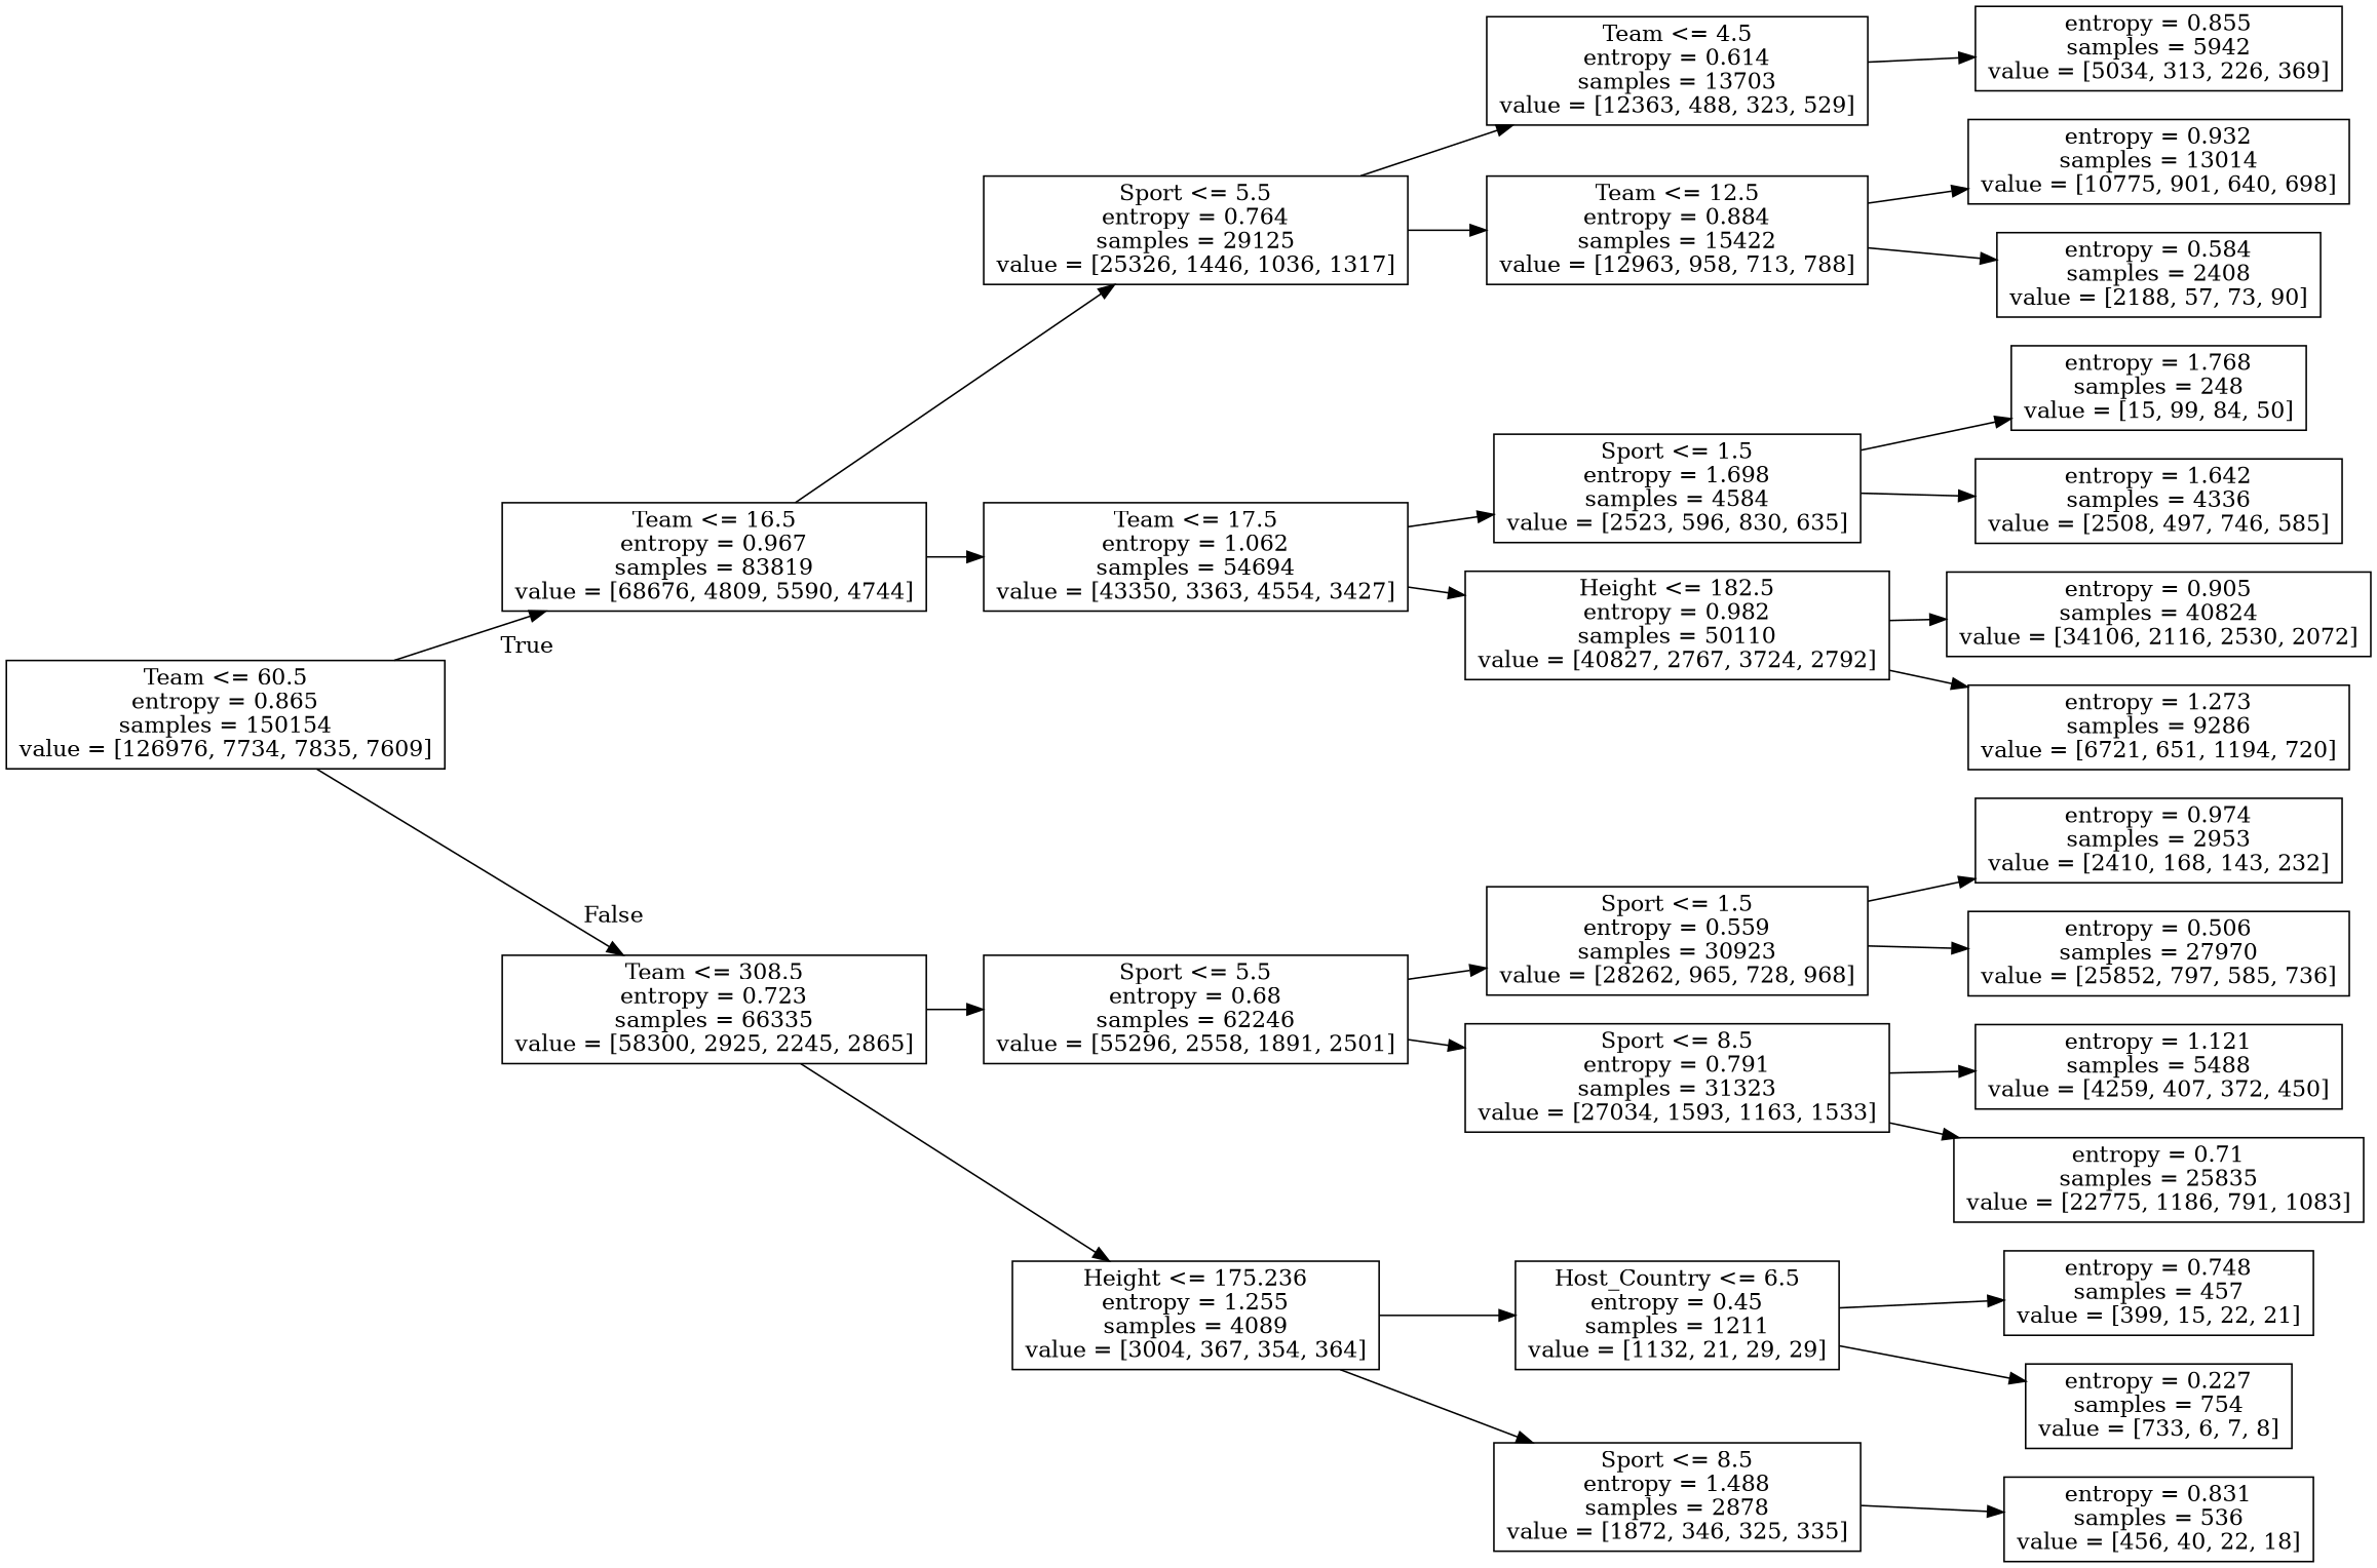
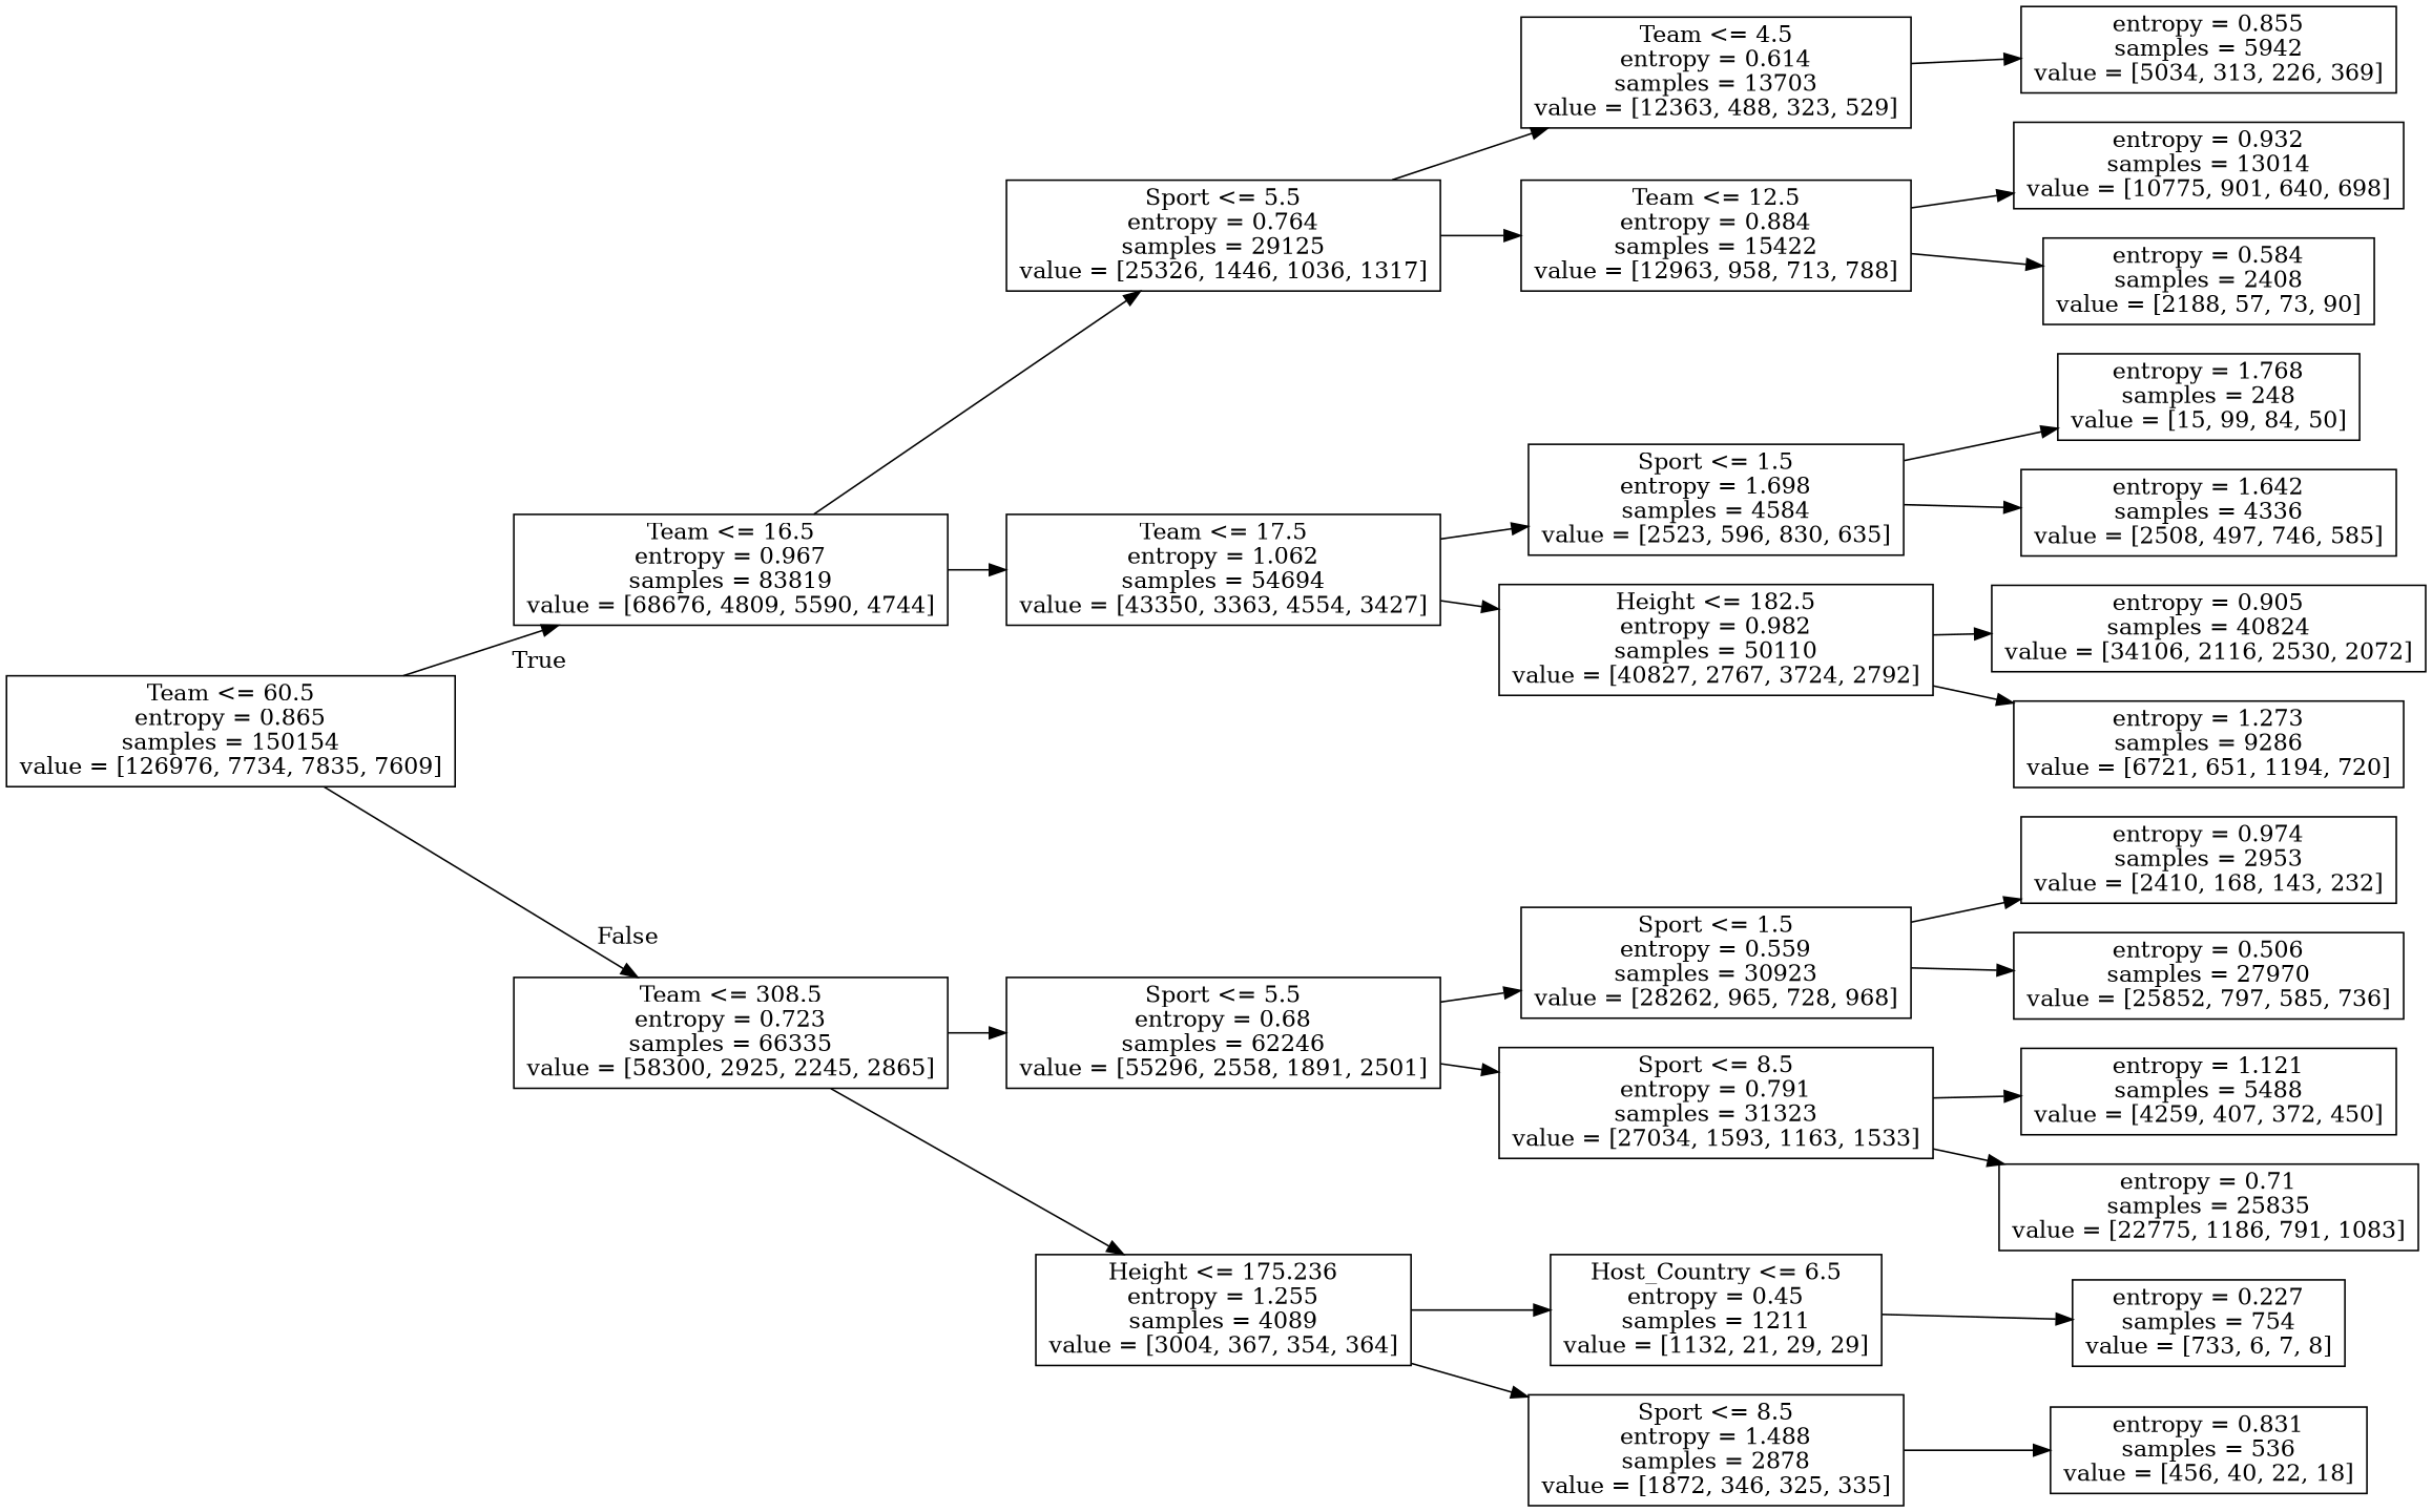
  digraph {
    rankdir=LR
    node [shape=box]
    n1 [label="Team <= 60.5\nentropy = 0.865\nsamples = 150154\nvalue = [126976, 7734, 7835, 7609]"]
    n2 [label="Team <= 16.5\nentropy = 0.967\nsamples = 83819\nvalue = [68676, 4809, 5590, 4744]"]
    n3 [label="Team <= 308.5\nentropy = 0.723\nsamples = 66335\nvalue = [58300, 2925, 2245, 2865]"]
    n4 [label="Sport <= 5.5\nentropy = 0.764\nsamples = 29125\nvalue = [25326, 1446, 1036, 1317]"]
    n5 [label="Team <= 17.5\nentropy = 1.062\nsamples = 54694\nvalue = [43350, 3363, 4554, 3427]"]
    n6 [label="Sport <= 5.5\nentropy = 0.68\nsamples = 62246\nvalue = [55296, 2558, 1891, 2501]"]
    n7 [label="Height <= 175.236\nentropy = 1.255\nsamples = 4089\nvalue = [3004, 367, 354, 364]"]
    n8 [label="Team <= 4.5\nentropy = 0.614\nsamples = 13703\nvalue = [12363, 488, 323, 529]"]
    n9 [label="Team <= 12.5\nentropy = 0.884\nsamples = 15422\nvalue = [12963, 958, 713, 788]"]
    n10 [label="Sport <= 1.5\nentropy = 1.698\nsamples = 4584\nvalue = [2523, 596, 830, 635]"]
    n11 [label="Height <= 182.5\nentropy = 0.982\nsamples = 50110\nvalue = [40827, 2767, 3724, 2792]"]
    n12 [label="entropy = 0.855\nsamples = 5942\nvalue = [5034, 313, 226, 369]"]
    n13 [label="entropy = 0.932\nsamples = 13014\nvalue = [10775, 901, 640, 698]"]
    n14 [label="entropy = 0.584\nsamples = 2408\nvalue = [2188, 57, 73, 90]"]
    n15 [label="entropy = 1.768\nsamples = 248\nvalue = [15, 99, 84, 50]"]
    n16 [label="entropy = 1.642\nsamples = 4336\nvalue = [2508, 497, 746, 585]"]
    n17 [label="entropy = 0.905\nsamples = 40824\nvalue = [34106, 2116, 2530, 2072]"]
    n18 [label="entropy = 1.273\nsamples = 9286\nvalue = [6721, 651, 1194, 720]"]
    n19 [label="Sport <= 1.5\nentropy = 0.559\nsamples = 30923\nvalue = [28262, 965, 728, 968]"]
    n20 [label="Sport <= 8.5\nentropy = 0.791\nsamples = 31323\nvalue = [27034, 1593, 1163, 1533]"]
    n21 [label="Host_Country <= 6.5\nentropy = 0.45\nsamples = 1211\nvalue = [1132, 21, 29, 29]"]
    n22 [label="Sport <= 8.5\nentropy = 1.488\nsamples = 2878\nvalue = [1872, 346, 325, 335]"]
    n23 [label="entropy = 0.974\nsamples = 2953\nvalue = [2410, 168, 143, 232]"]
    n24 [label="entropy = 0.506\nsamples = 27970\nvalue = [25852, 797, 585, 736]"]
    n25 [label="entropy = 1.121\nsamples = 5488\nvalue = [4259, 407, 372, 450]"]
    n26 [label="entropy = 0.71\nsamples = 25835\nvalue = [22775, 1186, 791, 1083]"]
-   n27 [label="entropy = 0.748\nsamples = 457\nvalue = [399, 15, 22, 21]"]
    n28 [label="entropy = 0.227\nsamples = 754\nvalue = [733, 6, 7, 8]"]
    n29 [label="entropy = 0.831\nsamples = 536\nvalue = [456, 40, 22, 18]"]
    n1 -> n2 [headlabel=True labelangle=45 labeldistance=2.5]
    n1 -> n3 [headlabel=False labelangle=-45 labeldistance=2.5]
    n2 -> n4
    n2 -> n5
    n3 -> n6
    n3 -> n7
    n4 -> n8
    n4 -> n9
    n5 -> n10
    n5 -> n11
    n6 -> n19
    n6 -> n20
    n7 -> n21
    n7 -> n22
    n8 -> n12
    n9 -> n13
    n9 -> n14
    n10 -> n15
    n10 -> n16
    n11 -> n17
    n11 -> n18
    n19 -> n23
    n19 -> n24
    n20 -> n25
    n20 -> n26
-   n21 -> n27
    n21 -> n28
    n22 -> n29
  }
